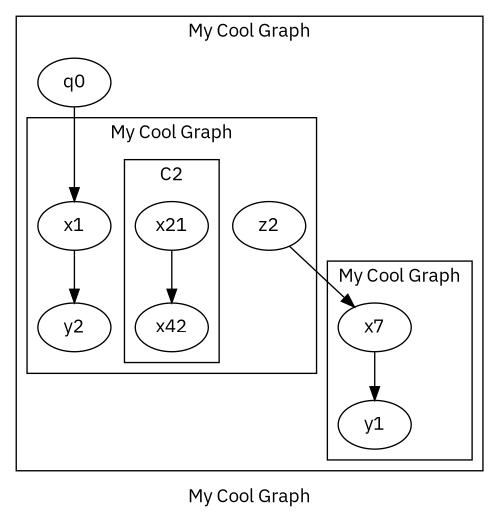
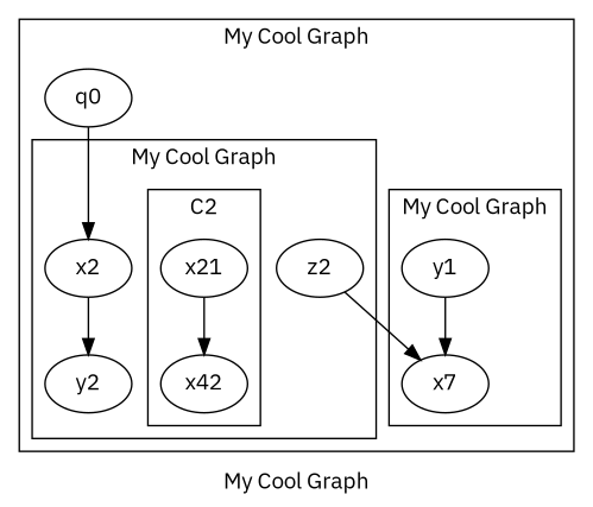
  digraph {
    fontname="IBM Plex Sans"
    label="My Cool Graph"
    node [fontname="IBM Plex Sans"]
    edge [fontname="IBM Plex Sans"]
    x21
    n2 [label=x42]
-   x2 [label=x1]
+   x2
    y2
    z2
    n6 [label=x7]
    y1
    q0
    subgraph cluster_1 {
      q0
      subgraph cluster_2 {
        x2
        y2
        z2
        subgraph cluster_3 {
          label=C2
          x21
          n2
        }
      }
      subgraph cluster_4 {
        n6
        y1
      }
    }
    x21 -> n2
    x2 -> y2
    z2 -> n6
-   n6 -> y1
+   y1 -> n6
    q0 -> x2
  }
